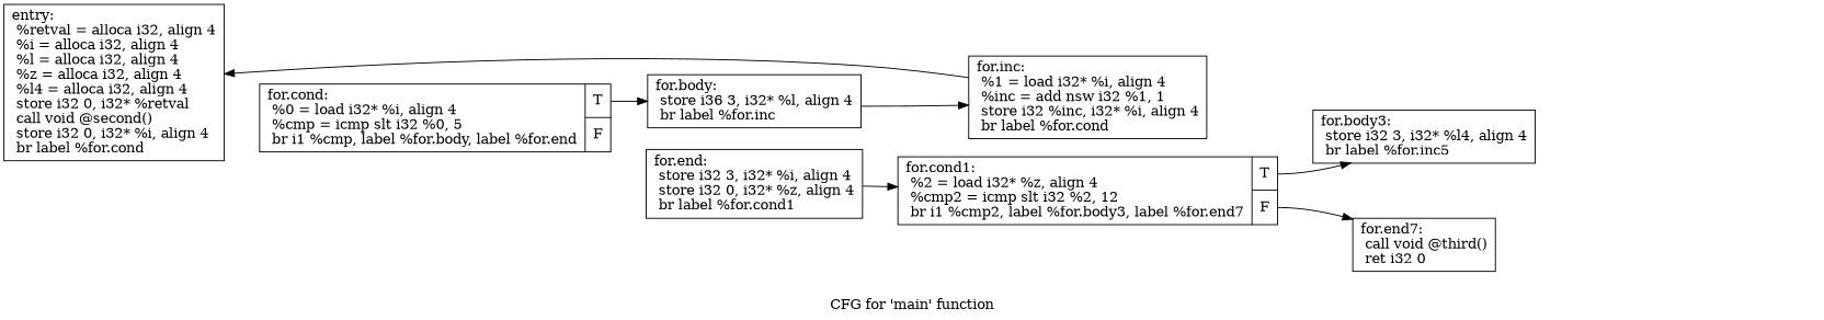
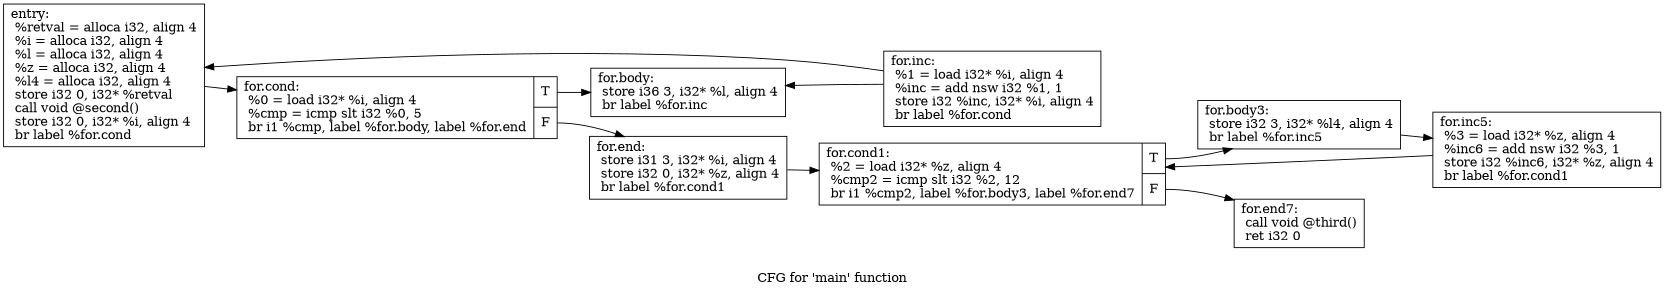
  digraph {
    label="CFG for 'main' function"
    rankdir=LR
    node [shape=record]
    n1 [label="{entry:\l  %retval = alloca i32, align 4\l  %i = alloca i32, align 4\l  %l = alloca i32, align 4\l  %z = alloca i32, align 4\l  %l4 = alloca i32, align 4\l  store i32 0, i32* %retval\l  call void @second()\l  store i32 0, i32* %i, align 4\l  br label %for.cond\l}"]
    n2 [label="{for.cond:                                         \l  %0 = load i32* %i, align 4\l  %cmp = icmp slt i32 %0, 5\l  br i1 %cmp, label %for.body, label %for.end\l|{<s0>T|<s1>F}}"]
    n3 [label="{for.body:                                         \l  store i36 3, i32* %l, align 4\l  br label %for.inc\l}"]
-   n4 [label="{for.end:                                          \l  store i32 3, i32* %i, align 4\l  store i32 0, i32* %z, align 4\l  br label %for.cond1\l}"]
+   n4 [label="{for.end:                                          \l  store i31 3, i32* %i, align 4\l  store i32 0, i32* %z, align 4\l  br label %for.cond1\l}"]
    n5 [label="{for.inc:                                          \l  %1 = load i32* %i, align 4\l  %inc = add nsw i32 %1, 1\l  store i32 %inc, i32* %i, align 4\l  br label %for.cond\l}"]
    n6 [label="{for.cond1:                                        \l  %2 = load i32* %z, align 4\l  %cmp2 = icmp slt i32 %2, 12\l  br i1 %cmp2, label %for.body3, label %for.end7\l|{<s0>T|<s1>F}}"]
    n7 [label="{for.body3:                                        \l  store i32 3, i32* %l4, align 4\l  br label %for.inc5\l}"]
    n8 [label="{for.end7:                                         \l  call void @third()\l  ret i32 0\l}"]
+   n9 [label="{for.inc5:                                         \l  %3 = load i32* %z, align 4\l  %inc6 = add nsw i32 %3, 1\l  store i32 %inc6, i32* %z, align 4\l  br label %for.cond1\l}"]
+   n1 -> n2
    n2 -> n3 [tailport=s0]
-   n3 -> n5
+   n2 -> n4 [tailport=s1]
+   n5 -> n3
    n4 -> n6
    n5 -> n1
    n6 -> n7 [tailport=s0]
    n6 -> n8 [tailport=s1]
+   n7 -> n9
+   n9 -> n6
  }
